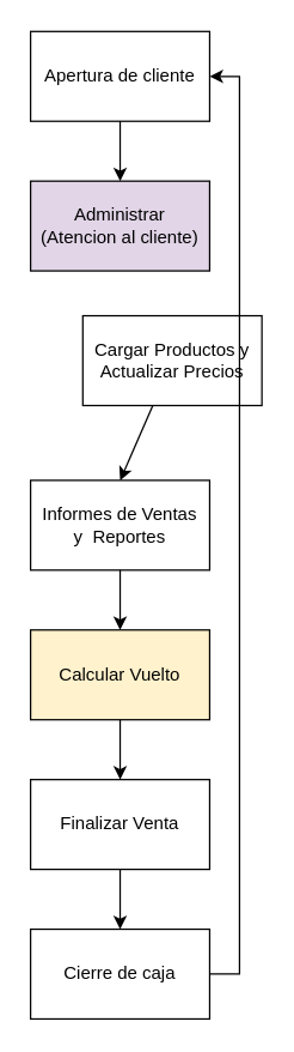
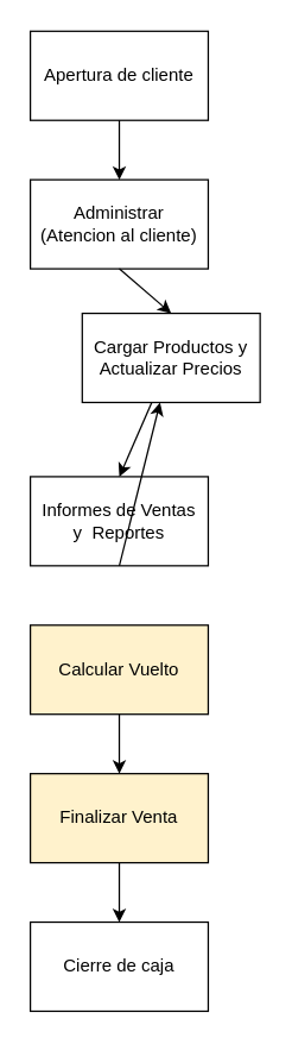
  <mxCell id="0" />
  <mxCell id="1" parent="0" />
  <mxCell id="2" value="Apertura de cliente" style="rounded=0;whiteSpace=wrap;html=1;" vertex="1" parent="1"><mxGeometry x="20" y="20" width="120" height="60" as="geometry" /></mxCell>
- <mxCell id="3" value="Administrar&lt;br&gt;(Atencion al cliente)" style="rounded=0;whiteSpace=wrap;html=1;fillColor=#e1d5e7;" vertex="1" parent="1"><mxGeometry x="20" y="120" width="120" height="60" as="geometry" /></mxCell>
+ <mxCell id="3" value="Administrar&lt;br&gt;(Atencion al cliente)" style="rounded=0;whiteSpace=wrap;html=1;" vertex="1" parent="1"><mxGeometry x="20" y="120" width="120" height="60" as="geometry" /></mxCell>
  <mxCell id="4" value="Cargar Productos y&lt;br&gt;Actualizar Precios" style="rounded=0;whiteSpace=wrap;html=1;" vertex="1" parent="1"><mxGeometry x="55" y="210" width="120" height="60" as="geometry" /></mxCell>
  <mxCell id="5" value="Informes de Ventas&lt;br&gt;y&amp;nbsp; Reportes" style="rounded=0;whiteSpace=wrap;html=1;" vertex="1" parent="1"><mxGeometry x="20" y="320" width="120" height="60" as="geometry" /></mxCell>
  <mxCell id="6" value="Calcular Vuelto" style="rounded=0;whiteSpace=wrap;html=1;fillColor=#fff2cc;" vertex="1" parent="1"><mxGeometry x="20" y="420" width="120" height="60" as="geometry" /></mxCell>
- <mxCell id="7" value="Finalizar Venta" style="rounded=0;whiteSpace=wrap;html=1;" vertex="1" parent="1"><mxGeometry x="20" y="520" width="120" height="60" as="geometry" /></mxCell>
- <mxCell id="8" style="edgeStyle=orthogonalEdgeStyle;rounded=0;orthogonalLoop=1;jettySize=auto;html=1;entryX=1;entryY=0.5;entryDx=0;entryDy=0;" edge="1" parent="1" source="9" target="2"><mxGeometry relative="1" as="geometry"><Array as="points"><mxPoint x="160" y="650" /><mxPoint x="160" y="50" /></Array></mxGeometry></mxCell>
+ <mxCell id="7" value="Finalizar Venta" style="rounded=0;whiteSpace=wrap;html=1;fillColor=#fff2cc;" vertex="1" parent="1"><mxGeometry x="20" y="520" width="120" height="60" as="geometry" /></mxCell>
  <mxCell id="9" value="Cierre de caja" style="rounded=0;whiteSpace=wrap;html=1;" vertex="1" parent="1"><mxGeometry x="20" y="620" width="120" height="60" as="geometry" /></mxCell>
  <mxCell id="10" value="" style="endArrow=classic;html=1;rounded=0;" edge="1" parent="1" source="2"><mxGeometry width="50" height="50" relative="1" as="geometry"><mxPoint x="80" y="130" as="sourcePoint" /><mxPoint x="80" y="120" as="targetPoint" /></mxGeometry></mxCell>
+ <mxCell id="11" value="" style="endArrow=classic;html=1;rounded=0;exitX=0.5;exitY=1;exitDx=0;exitDy=0;entryX=0.5;entryY=0;entryDx=0;entryDy=0;" edge="1" parent="1" source="3" target="4"><mxGeometry width="50" height="50" relative="1" as="geometry"><mxPoint x="70" y="230" as="sourcePoint" /><mxPoint x="120" y="180" as="targetPoint" /></mxGeometry></mxCell>
  <mxCell id="12" value="" style="endArrow=classic;html=1;rounded=0;" edge="1" parent="1" source="4"><mxGeometry width="50" height="50" relative="1" as="geometry"><mxPoint x="80" y="330" as="sourcePoint" /><mxPoint x="80" y="320" as="targetPoint" /></mxGeometry></mxCell>
- <mxCell id="13" value="" style="endArrow=classic;html=1;rounded=0;exitX=0.5;exitY=1;exitDx=0;exitDy=0;entryX=0.5;entryY=0;entryDx=0;entryDy=0;" edge="1" parent="1" source="5" target="6"><mxGeometry width="50" height="50" relative="1" as="geometry"><mxPoint x="70" y="420" as="sourcePoint" /><mxPoint x="120" y="370" as="targetPoint" /></mxGeometry></mxCell>
+ <mxCell id="13" value="" style="endArrow=classic;html=1;rounded=0;exitX=0.5;exitY=1;exitDx=0;exitDy=0;" edge="1" parent="1" source="5" target="4"><mxGeometry width="50" height="50" relative="1" as="geometry"><mxPoint x="70" y="420" as="sourcePoint" /><mxPoint x="120" y="370" as="targetPoint" /></mxGeometry></mxCell>
  <mxCell id="14" value="" style="endArrow=classic;html=1;rounded=0;entryX=0.5;entryY=0;entryDx=0;entryDy=0;" edge="1" parent="1" source="6" target="7"><mxGeometry width="50" height="50" relative="1" as="geometry"><mxPoint x="90" y="530" as="sourcePoint" /><mxPoint x="140" y="480" as="targetPoint" /><Array as="points"><mxPoint x="80" y="520" /></Array></mxGeometry></mxCell>
  <mxCell id="15" value="" style="endArrow=classic;html=1;rounded=0;" edge="1" parent="1" source="7"><mxGeometry width="50" height="50" relative="1" as="geometry"><mxPoint x="80" y="630" as="sourcePoint" /><mxPoint x="80" y="620" as="targetPoint" /></mxGeometry></mxCell>
